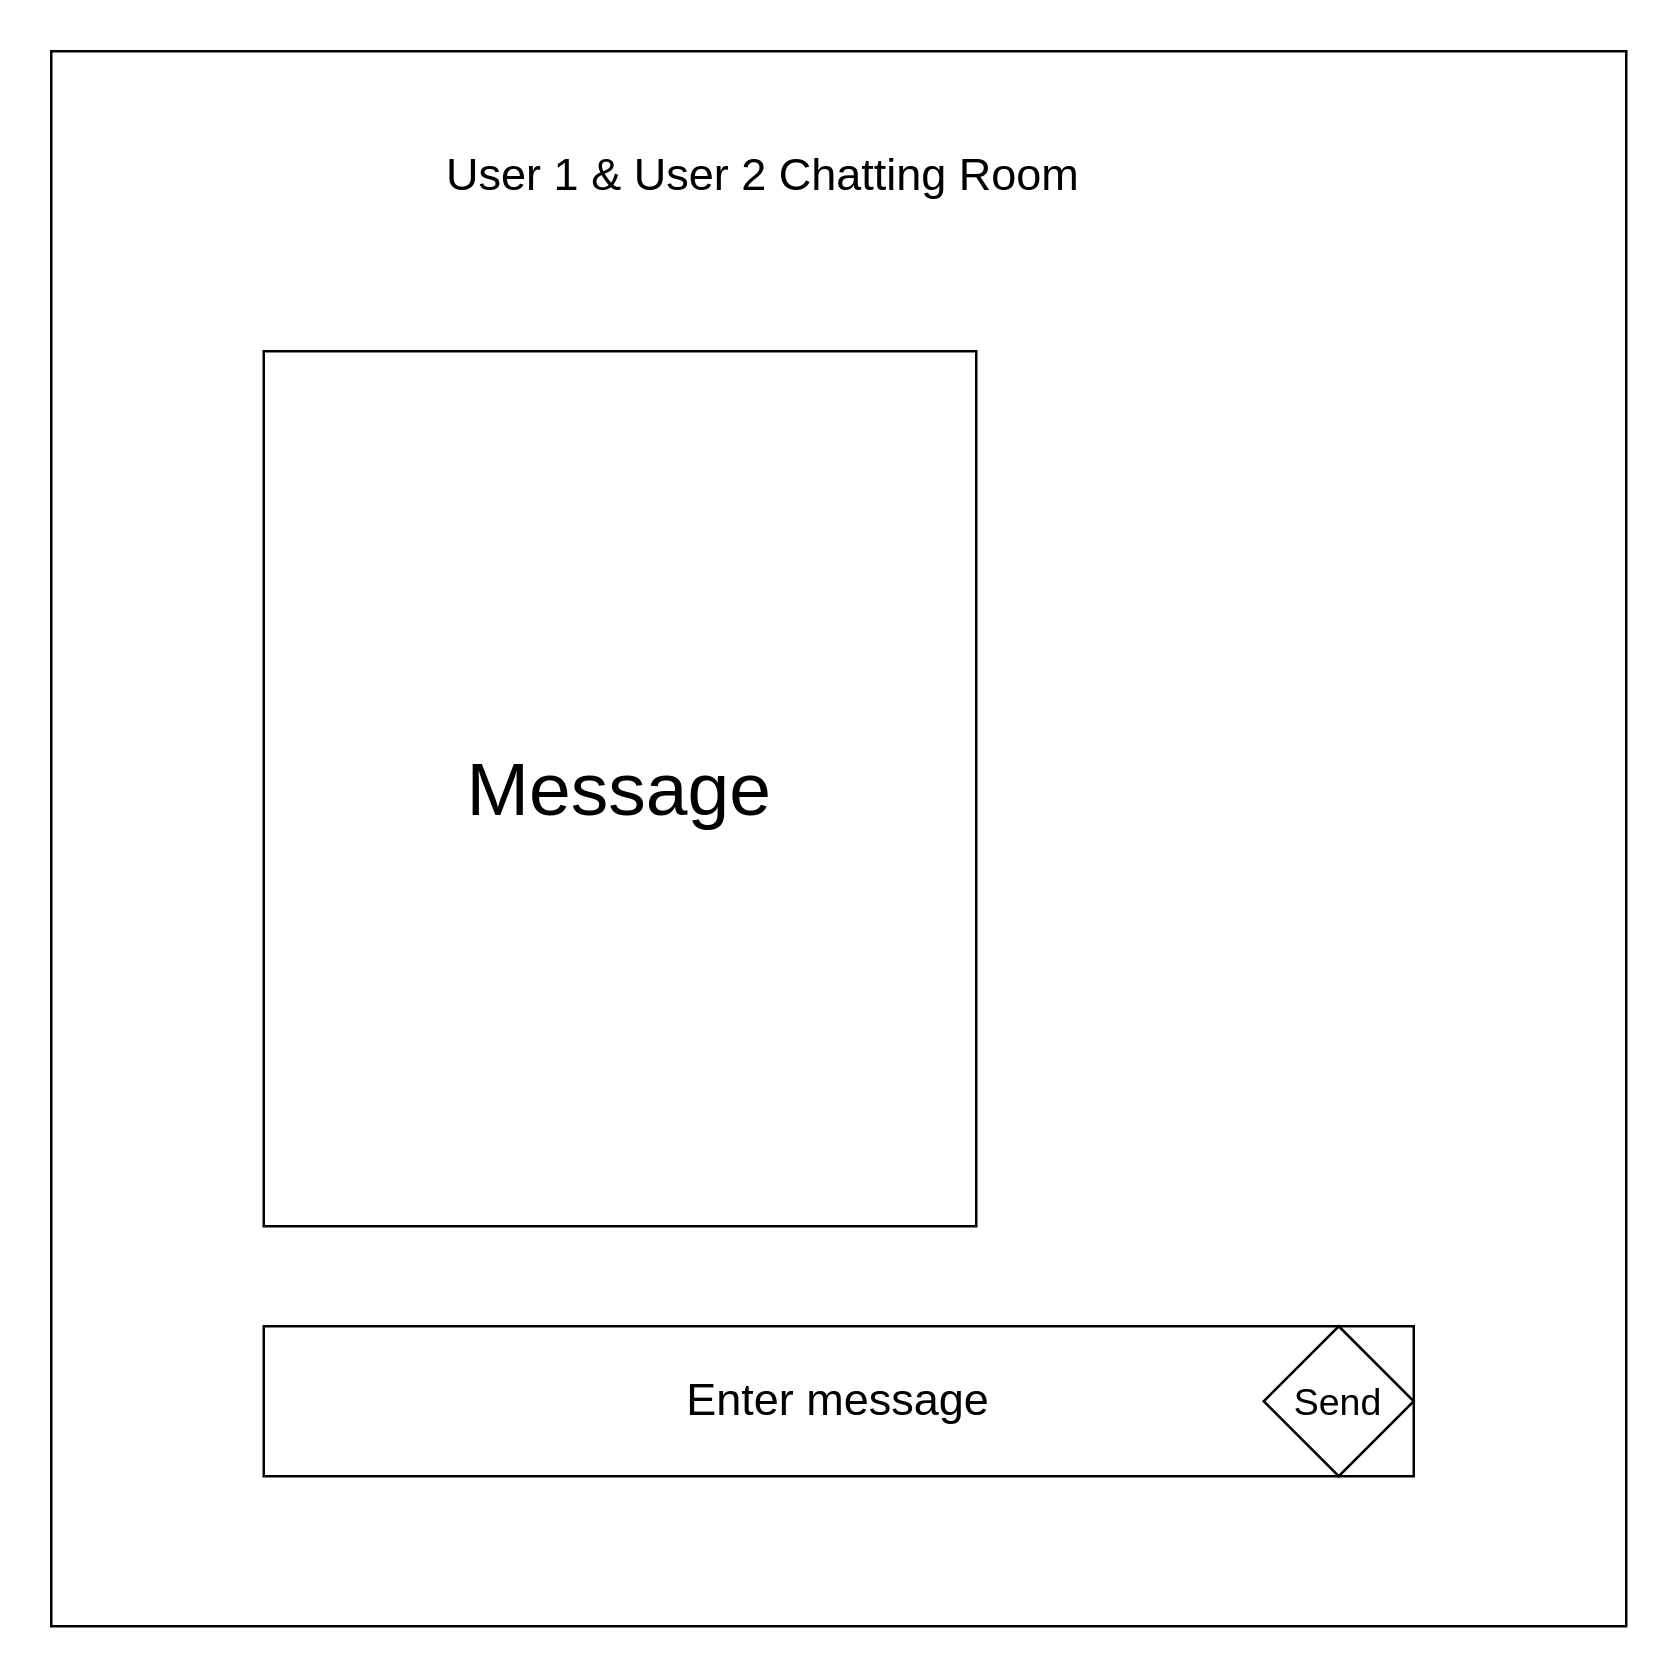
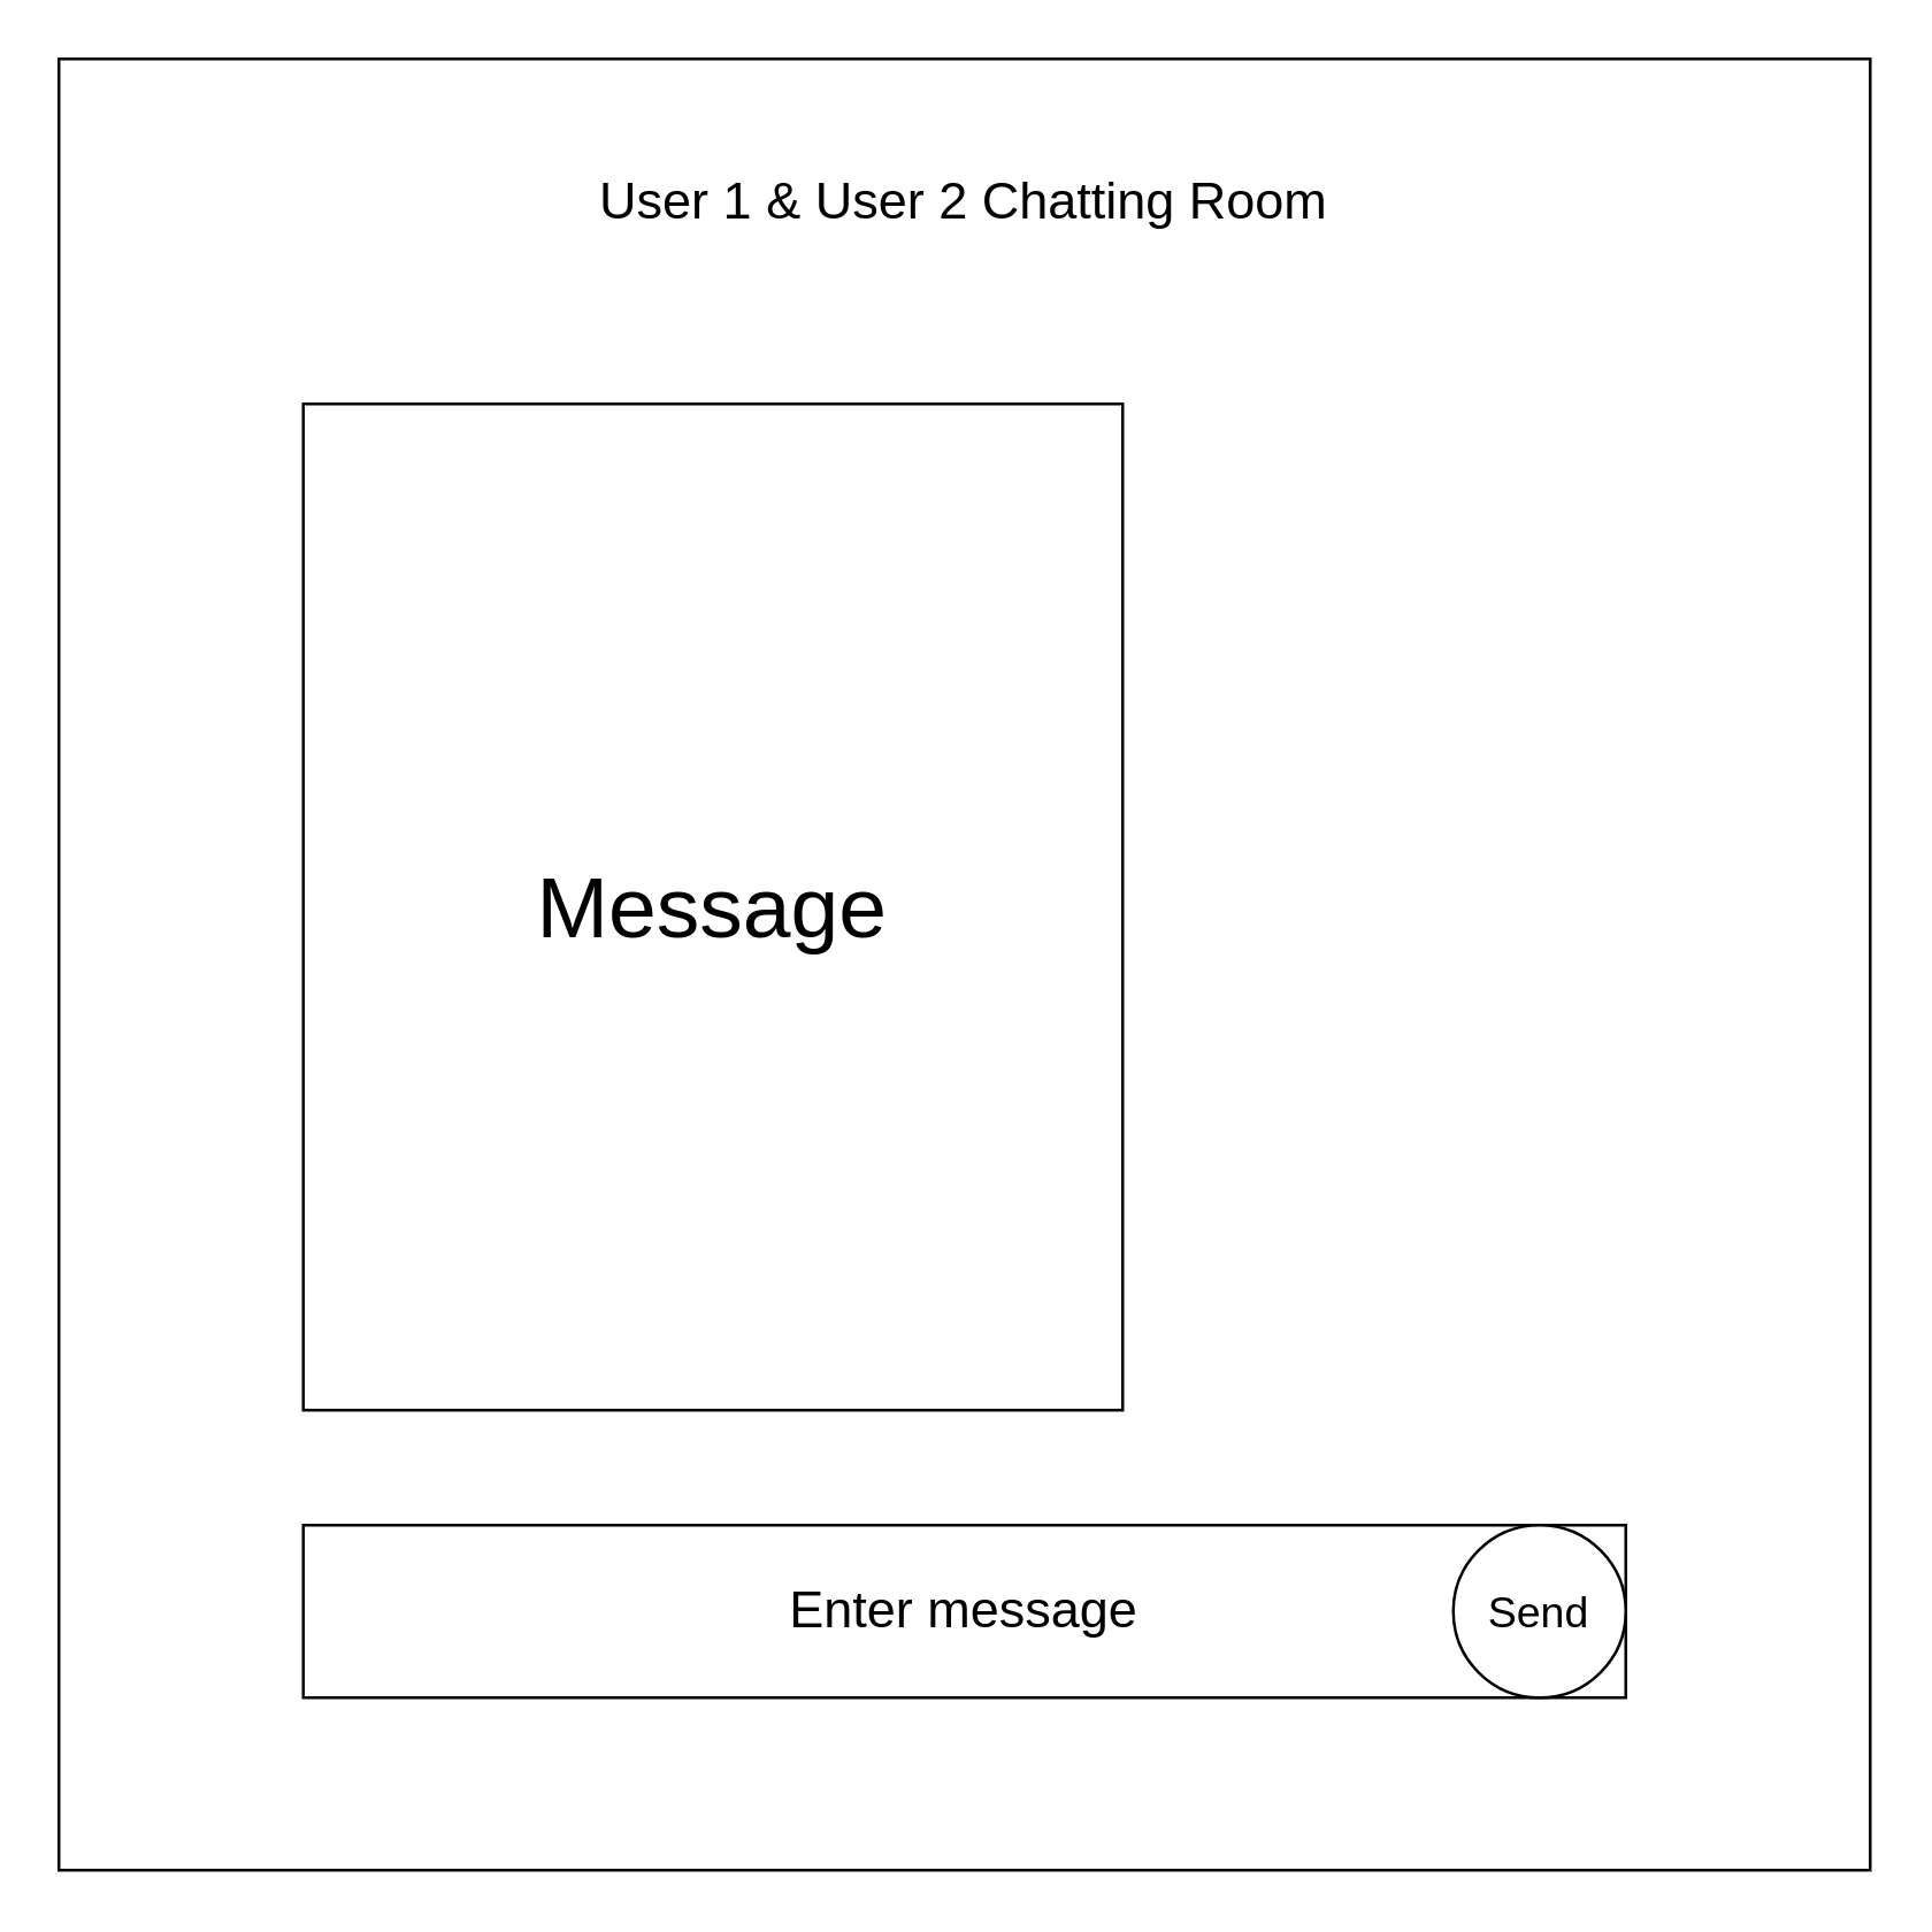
  <mxCell id="0" />
  <mxCell id="1" parent="0" />
  <mxCell id="2" value="" style="rounded=0;whiteSpace=wrap;html=1;" parent="1" vertex="1"><mxGeometry x="20" y="20" width="630" height="630" as="geometry" /></mxCell>
- <mxCell id="3" value="&lt;font style=&quot;font-size: 18px&quot;&gt;User 1 &amp;amp; User 2 Chatting Room&lt;/font&gt;" style="text;html=1;strokeColor=none;fillColor=none;align=center;verticalAlign=middle;whiteSpace=wrap;rounded=0;" parent="1" vertex="1"><mxGeometry x="65" y="30" width="480" height="80" as="geometry" /></mxCell>
+ <mxCell id="3" value="&lt;font style=&quot;font-size: 18px&quot;&gt;User 1 &amp;amp; User 2 Chatting Room&lt;/font&gt;" style="text;html=1;strokeColor=none;fillColor=none;align=center;verticalAlign=middle;whiteSpace=wrap;rounded=0;" parent="1" vertex="1"><mxGeometry x="95" y="30" width="480" height="80" as="geometry" /></mxCell>
  <mxCell id="4" value="&lt;font style=&quot;font-size: 30px&quot;&gt;Message&lt;/font&gt;" style="rounded=0;whiteSpace=wrap;html=1;" parent="1" vertex="1"><mxGeometry x="105" y="140" width="285" height="350" as="geometry" /></mxCell>
  <mxCell id="5" value="&lt;font style=&quot;font-size: 18px&quot;&gt;Enter message&lt;/font&gt;" style="rounded=0;whiteSpace=wrap;html=1;" parent="1" vertex="1"><mxGeometry x="105" y="530" width="460" height="60" as="geometry" /></mxCell>
- <mxCell id="6" value="&lt;font style=&quot;font-size: 15px&quot;&gt;Send&lt;/font&gt;" style="rhombus;whiteSpace=wrap;html=1;aspect=fixed;" parent="1" vertex="1"><mxGeometry x="505" y="530" width="60" height="60" as="geometry" /></mxCell>
+ <mxCell id="6" value="&lt;font style=&quot;font-size: 15px&quot;&gt;Send&lt;/font&gt;" style="ellipse;whiteSpace=wrap;html=1;aspect=fixed;" parent="1" vertex="1"><mxGeometry x="505" y="530" width="60" height="60" as="geometry" /></mxCell>
